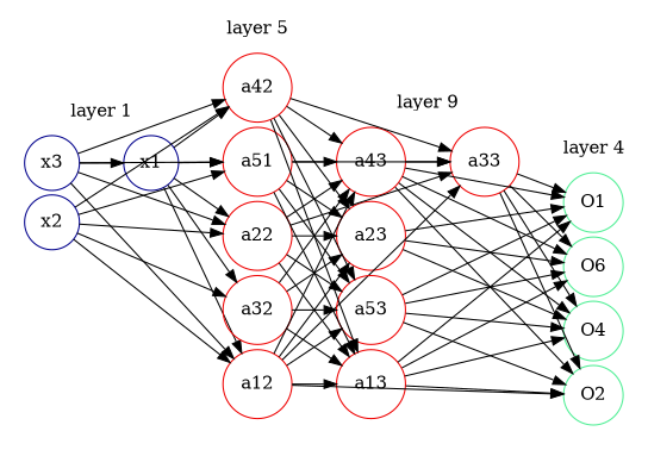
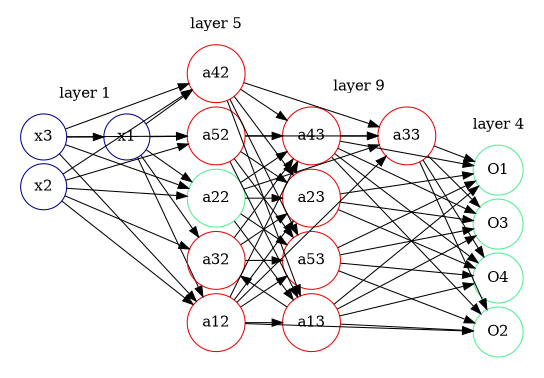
  digraph {
    nodesep=.05
    rankdir=LR
    splines=line
    node [color=red2 shape=circle style=solid]
    x1 [color=blue4]
    x2 [color=blue4]
    x3 [color=blue4]
    a12
-   a22
+   a22 [color=seagreen2]
    a32
    a42
-   a52 [label=a51]
+   a52
    a13
    a23
    a33
    a43
    a53
    O1 [color=seagreen2]
    O2 [color=seagreen2]
-   O3 [color=seagreen2 label=O6]
+   O3 [color=seagreen2]
    O4 [color=seagreen2]
    subgraph cluster_1 {
      color=white
      label="layer 1"
      x1
      x2
      x3
    }
    subgraph cluster_2 {
      color=white
      label="layer 5"
      a12
      a22
      a32
      a42
      a52
    }
    subgraph cluster_3 {
      color=white
      label="layer 9"
      a13
      a23
      a33
      a43
      a53
    }
    subgraph cluster_4 {
      color=white
      label="layer 4"
      O1
      O2
      O3
      O4
    }
    x1 -> a12
    x1 -> a22
    x1 -> a32
    x1 -> a42
    x1 -> a52
    x2 -> a12
    x2 -> a22
    x2 -> a32
    x2 -> a42
    x2 -> a52
    x3 -> x1
    x3 -> a12
    x3 -> a22
    x3 -> a42
    x3 -> a52
    a12 -> a13
    a12 -> a23
    a12 -> a33
    a12 -> a43
    a12 -> a53
    a12 -> O2
    a22 -> a13
    a22 -> a23
    a22 -> a33
    a22 -> a43
    a22 -> a53
-   a32 -> a13
+   a13 -> a32
    a32 -> a23
    a32 -> a43
    a32 -> a53
    a42 -> a13
    a42 -> a23
    a42 -> a33
    a42 -> a43
    a42 -> a53
    a52 -> a13
    a52 -> a23
    a52 -> a33
    a52 -> a43
    a52 -> a53
    a13 -> O1
    a13 -> O2
    a13 -> O3
    a13 -> O4
    a23 -> O1
    a23 -> O3
    a23 -> O4
    a33 -> O1
    a33 -> O2
    a33 -> O3
    a33 -> O4
    a43 -> a33
    a43 -> O1
    a43 -> O2
    a43 -> O3
    a43 -> O4
    a53 -> O1
    a53 -> O2
    a53 -> O3
    a53 -> O4
  }
